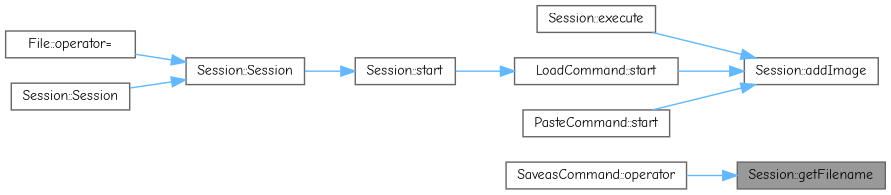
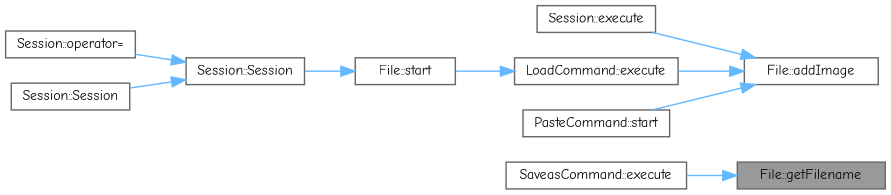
  digraph {
    fontname="Comic Neue"
    rankdir=RL
    node [color=grey40 fillcolor=white fontname="Comic Neue" fontsize=10 shape=box style=filled]
    edge [color=steelblue1 dir=back fontname="Comic Neue" fontsize=10 labelfontname=Helvetica labelfontsize=10 style=solid]
-   n1 [color=gray40 fillcolor=grey60 fontcolor=black height=0.2 label="Session::getFilename" width=0.4]
-   n2 [height=0.2 label="SaveasCommand::operator" width=0.4]
-   n3 [height=0.2 label="Session::addImage" width=0.4]
+   n1 [color=gray40 fillcolor=grey60 fontcolor=black height=0.2 label="File::getFilename" width=0.4]
+   n2 [height=0.2 label="SaveasCommand::execute" width=0.4]
+   n3 [height=0.2 label="File::addImage" width=0.4]
    n4 [height=0.2 label="Session::execute" width=0.4]
-   n5 [height=0.2 label="LoadCommand::start" width=0.4]
+   n5 [height=0.2 label="LoadCommand::execute" width=0.4]
    n6 [height=0.2 label="PasteCommand::start" width=0.4]
-   n7 [height=0.2 label="Session::start" width=0.4]
+   n7 [height=0.2 label="File::start" width=0.4]
    n8 [height=0.2 label="Session::Session" width=0.4]
-   n9 [height=0.2 label="File::operator=" width=0.4]
+   n9 [height=0.2 label="Session::operator=" width=0.4]
    n10 [height=0.2 label="Session::Session" width=0.4]
    n1 -> n2
    n3 -> n4
    n3 -> n5
    n3 -> n6
    n5 -> n7
    n7 -> n8
    n8 -> n9
    n8 -> n10
  }
